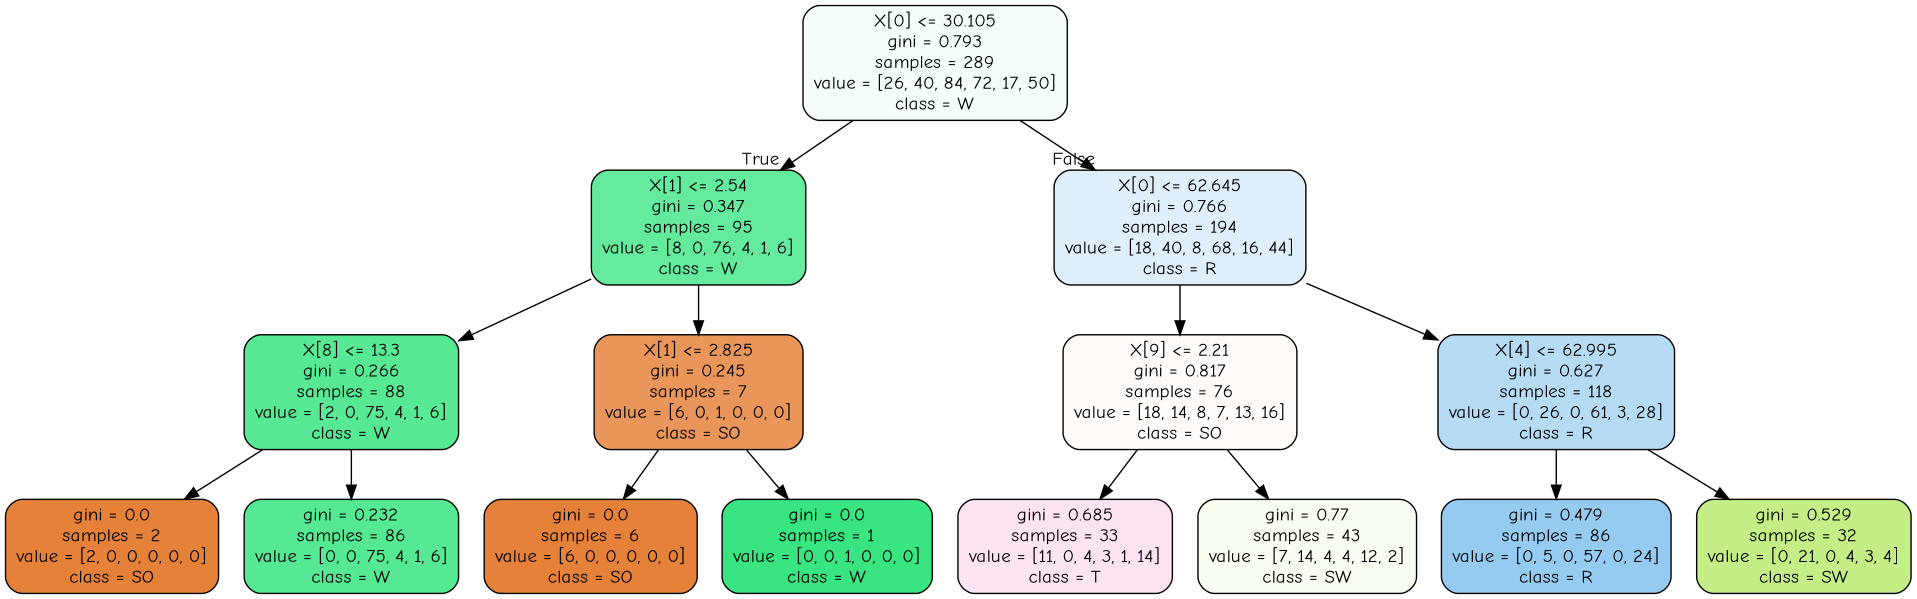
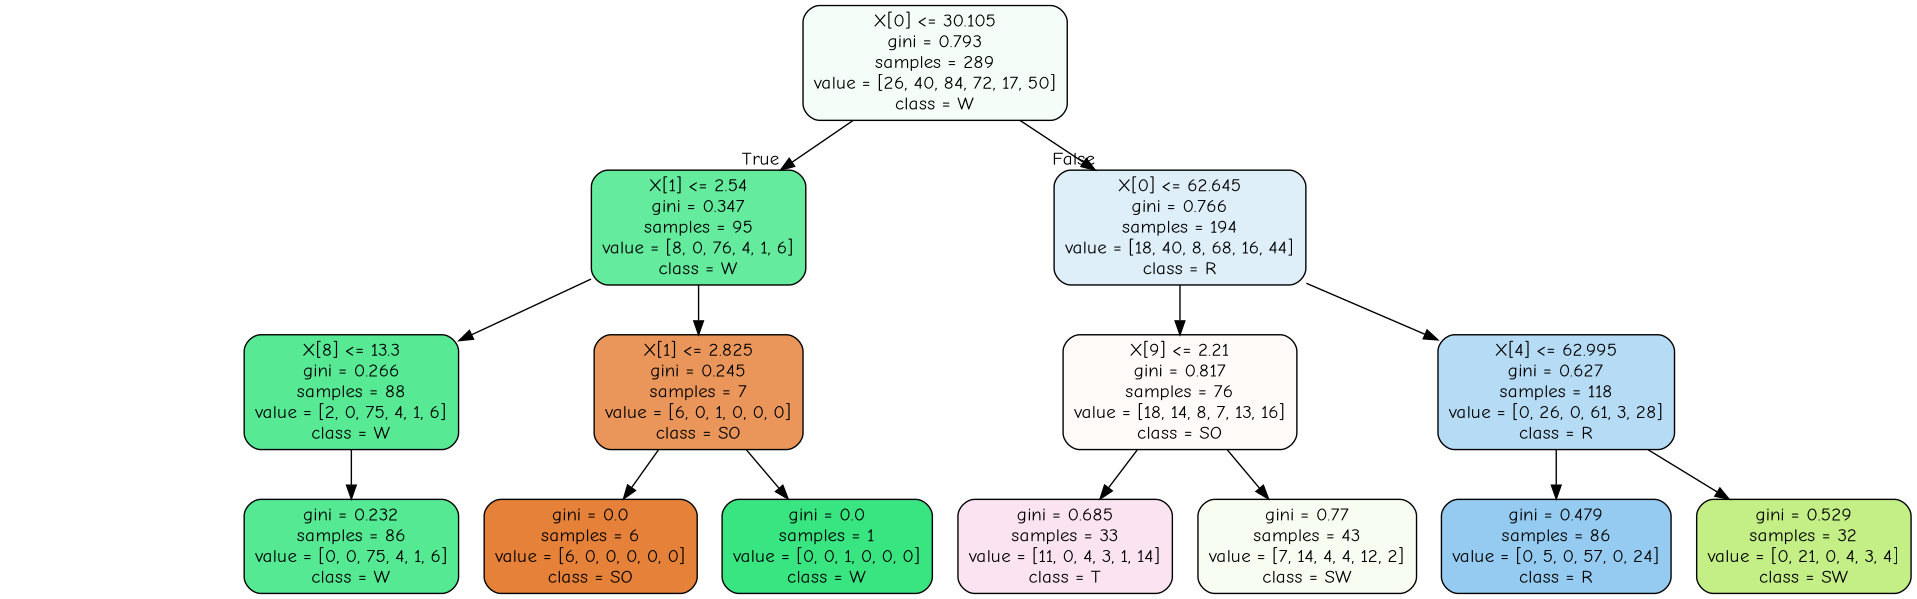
  digraph {
    fontname="Comic Neue"
    node [color=black fillcolor="#e58139ff" fontname="Comic Neue" shape=box style="filled, rounded"]
    edge [fontname="Comic Neue"]
    n1 [fillcolor="#39e5810e" label="X[0] <= 30.105\ngini = 0.793\nsamples = 289\nvalue = [26, 40, 84, 72, 17, 50]\nclass = W"]
    n2 [fillcolor="#39e581c7" label="X[1] <= 2.54\ngini = 0.347\nsamples = 95\nvalue = [8, 0, 76, 4, 1, 6]\nclass = W"]
    n3 [fillcolor="#399de529" label="X[0] <= 62.645\ngini = 0.766\nsamples = 194\nvalue = [18, 40, 8, 68, 16, 44]\nclass = R"]
    n4 [fillcolor="#39e581d7" label="X[8] <= 13.3\ngini = 0.266\nsamples = 88\nvalue = [2, 0, 75, 4, 1, 6]\nclass = W"]
    n5 [fillcolor="#e58139d4" label="X[1] <= 2.825\ngini = 0.245\nsamples = 7\nvalue = [6, 0, 1, 0, 0, 0]\nclass = SO"]
-   n6 [label="gini = 0.0\nsamples = 2\nvalue = [2, 0, 0, 0, 0, 0]\nclass = SO"]
    n7 [fillcolor="#39e581dc" label="gini = 0.232\nsamples = 86\nvalue = [0, 0, 75, 4, 1, 6]\nclass = W"]
    n8 [label="gini = 0.0\nsamples = 6\nvalue = [6, 0, 0, 0, 0, 0]\nclass = SO"]
    n9 [fillcolor="#39e581ff" label="gini = 0.0\nsamples = 1\nvalue = [0, 0, 1, 0, 0, 0]\nclass = W"]
    n10 [fillcolor="#e5813908" label="X[9] <= 2.21\ngini = 0.817\nsamples = 76\nvalue = [18, 14, 8, 7, 13, 16]\nclass = SO"]
    n11 [fillcolor="#399de55d" label="X[4] <= 62.995\ngini = 0.627\nsamples = 118\nvalue = [0, 26, 0, 61, 3, 28]\nclass = R"]
    n12 [fillcolor="#e5399d23" label="gini = 0.685\nsamples = 33\nvalue = [11, 0, 4, 3, 1, 14]\nclass = T"]
    n13 [fillcolor="#9de53910" label="gini = 0.77\nsamples = 43\nvalue = [7, 14, 4, 4, 12, 2]\nclass = SW"]
    n14 [fillcolor="#399de588" label="gini = 0.479\nsamples = 86\nvalue = [0, 5, 0, 57, 0, 24]\nclass = R"]
    n15 [fillcolor="#9de5399b" label="gini = 0.529\nsamples = 32\nvalue = [0, 21, 0, 4, 3, 4]\nclass = SW"]
    n1 -> n2 [headlabel=True labelangle=45 labeldistance=2.5]
    n1 -> n3 [headlabel=False labelangle=-45 labeldistance=2.5]
    n2 -> n4
    n2 -> n5
    n3 -> n10
    n3 -> n11
-   n4 -> n6
    n4 -> n7
    n5 -> n8
    n5 -> n9
    n10 -> n12
    n10 -> n13
    n11 -> n14
    n11 -> n15
  }
